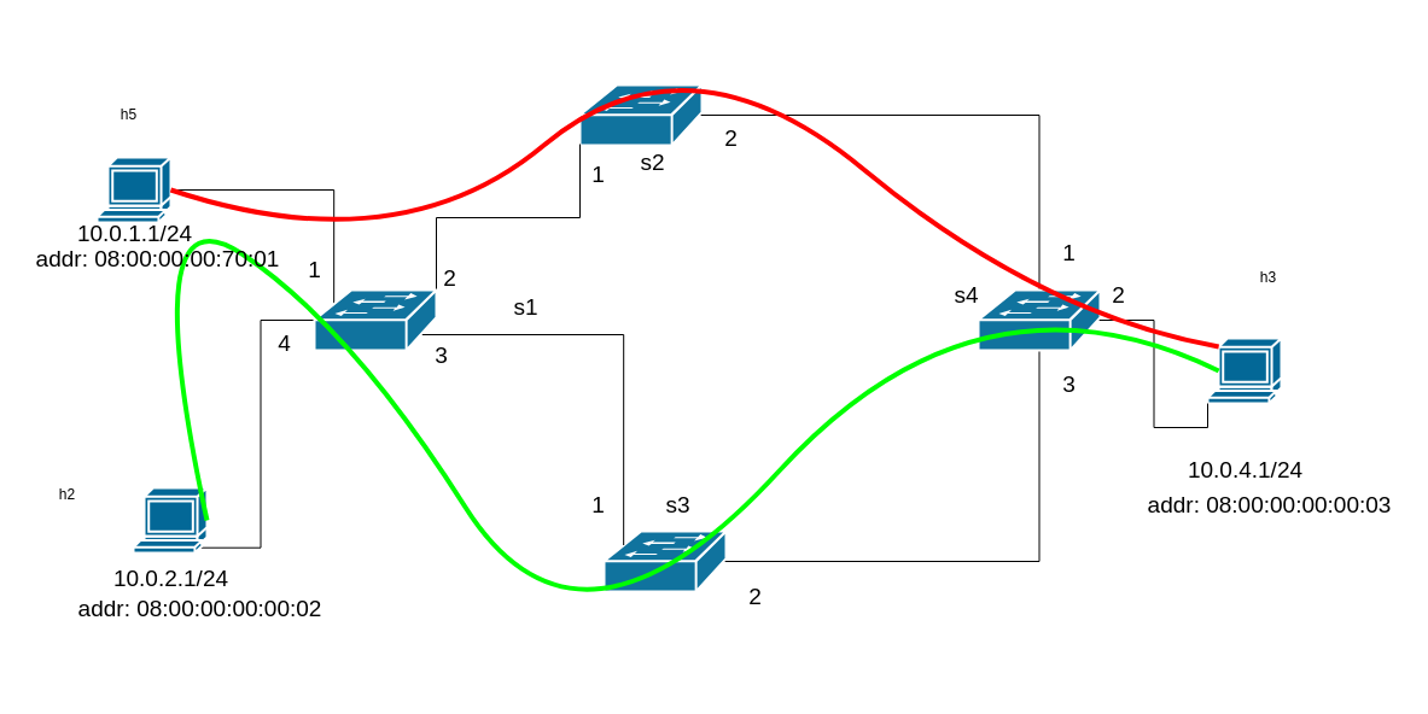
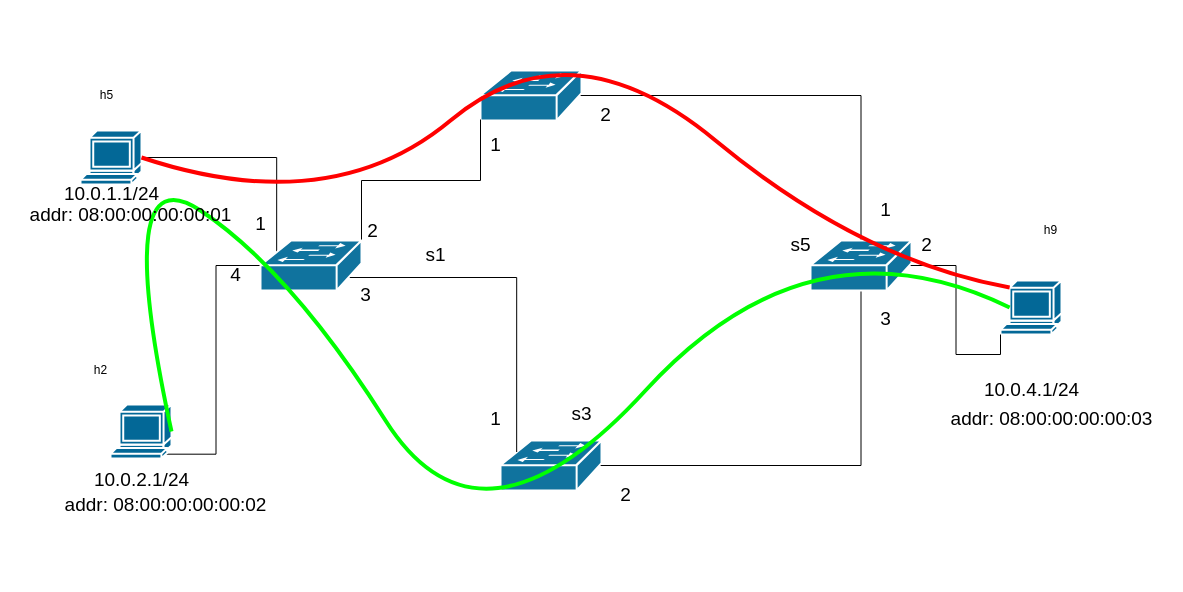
  <mxCell id="0" />
  <mxCell id="1" parent="0" />
  <mxCell id="2" style="edgeStyle=orthogonalEdgeStyle;rounded=0;orthogonalLoop=1;jettySize=auto;html=1;exitX=1;exitY=0.5;exitDx=0;exitDy=0;exitPerimeter=0;entryX=0.16;entryY=0.23;entryDx=0;entryDy=0;entryPerimeter=0;endArrow=none;endFill=0;" parent="1" source="3" target="13" edge="1"><mxGeometry relative="1" as="geometry" /></mxCell>
  <mxCell id="3" value="" style="shape=mxgraph.cisco.computers_and_peripherals.terminal;sketch=0;html=1;pointerEvents=1;dashed=0;fillColor=#036897;strokeColor=#ffffff;strokeWidth=2;verticalLabelPosition=bottom;verticalAlign=top;align=center;outlineConnect=0;" parent="1" vertex="1"><mxGeometry x="80" y="130" width="61" height="54" as="geometry" /></mxCell>
  <mxCell id="4" style="edgeStyle=orthogonalEdgeStyle;rounded=0;orthogonalLoop=1;jettySize=auto;html=1;exitX=0.91;exitY=0.92;exitDx=0;exitDy=0;exitPerimeter=0;entryX=0;entryY=0.5;entryDx=0;entryDy=0;entryPerimeter=0;endArrow=none;endFill=0;" parent="1" source="5" target="13" edge="1"><mxGeometry relative="1" as="geometry" /></mxCell>
  <mxCell id="5" value="" style="shape=mxgraph.cisco.computers_and_peripherals.terminal;sketch=0;html=1;pointerEvents=1;dashed=0;fillColor=#036897;strokeColor=#ffffff;strokeWidth=2;verticalLabelPosition=bottom;verticalAlign=top;align=center;outlineConnect=0;" parent="1" vertex="1"><mxGeometry x="110" y="404" width="61" height="54" as="geometry" /></mxCell>
  <mxCell id="6" value="" style="shape=mxgraph.cisco.computers_and_peripherals.terminal;sketch=0;html=1;pointerEvents=1;dashed=0;fillColor=#036897;strokeColor=#ffffff;strokeWidth=2;verticalLabelPosition=bottom;verticalAlign=top;align=center;outlineConnect=0;" parent="1" vertex="1"><mxGeometry x="1000" y="280" width="61" height="54" as="geometry" /></mxCell>
  <mxCell id="7" style="edgeStyle=orthogonalEdgeStyle;rounded=0;orthogonalLoop=1;jettySize=auto;html=1;exitX=0.98;exitY=0.5;exitDx=0;exitDy=0;exitPerimeter=0;entryX=0.5;entryY=0;entryDx=0;entryDy=0;entryPerimeter=0;endArrow=none;endFill=0;" parent="1" source="8" target="15" edge="1"><mxGeometry relative="1" as="geometry" /></mxCell>
  <mxCell id="8" value="" style="shape=mxgraph.cisco.switches.workgroup_switch;html=1;dashed=0;fillColor=#10739E;strokeColor=#ffffff;strokeWidth=2;verticalLabelPosition=bottom;verticalAlign=top;fontFamily=Helvetica;fontSize=36;fontColor=#FFB366" parent="1" vertex="1"><mxGeometry x="480" y="70" width="101" height="50" as="geometry" /></mxCell>
  <mxCell id="9" style="edgeStyle=orthogonalEdgeStyle;rounded=0;orthogonalLoop=1;jettySize=auto;html=1;exitX=0.98;exitY=0.5;exitDx=0;exitDy=0;exitPerimeter=0;endArrow=none;endFill=0;" parent="1" source="10" target="15" edge="1"><mxGeometry relative="1" as="geometry" /></mxCell>
  <mxCell id="10" value="" style="shape=mxgraph.cisco.switches.workgroup_switch;html=1;dashed=0;fillColor=#10739E;strokeColor=#ffffff;strokeWidth=2;verticalLabelPosition=bottom;verticalAlign=top;fontFamily=Helvetica;fontSize=36;fontColor=#FFB366" parent="1" vertex="1"><mxGeometry x="500" y="440" width="101" height="50" as="geometry" /></mxCell>
  <mxCell id="11" style="edgeStyle=orthogonalEdgeStyle;rounded=0;orthogonalLoop=1;jettySize=auto;html=1;exitX=1;exitY=0;exitDx=0;exitDy=0;exitPerimeter=0;entryX=0;entryY=0.98;entryDx=0;entryDy=0;entryPerimeter=0;endArrow=none;endFill=0;" parent="1" source="13" target="8" edge="1"><mxGeometry relative="1" as="geometry" /></mxCell>
  <mxCell id="12" style="edgeStyle=orthogonalEdgeStyle;rounded=0;orthogonalLoop=1;jettySize=auto;html=1;exitX=0.87;exitY=0.74;exitDx=0;exitDy=0;exitPerimeter=0;entryX=0.16;entryY=0.23;entryDx=0;entryDy=0;entryPerimeter=0;endArrow=none;endFill=0;" parent="1" source="13" target="10" edge="1"><mxGeometry relative="1" as="geometry" /></mxCell>
  <mxCell id="13" value="" style="shape=mxgraph.cisco.switches.workgroup_switch;html=1;dashed=0;fillColor=#10739E;strokeColor=#ffffff;strokeWidth=2;verticalLabelPosition=bottom;verticalAlign=top;fontFamily=Helvetica;fontSize=36;fontColor=#FFB366" parent="1" vertex="1"><mxGeometry x="260" y="240" width="101" height="50" as="geometry" /></mxCell>
  <mxCell id="14" style="edgeStyle=orthogonalEdgeStyle;rounded=0;orthogonalLoop=1;jettySize=auto;html=1;exitX=0.98;exitY=0.5;exitDx=0;exitDy=0;exitPerimeter=0;entryX=0;entryY=1;entryDx=0;entryDy=0;entryPerimeter=0;endArrow=none;endFill=0;" parent="1" source="15" target="6" edge="1"><mxGeometry relative="1" as="geometry" /></mxCell>
  <mxCell id="15" value="" style="shape=mxgraph.cisco.switches.workgroup_switch;html=1;dashed=0;fillColor=#10739E;strokeColor=#ffffff;strokeWidth=2;verticalLabelPosition=bottom;verticalAlign=top;fontFamily=Helvetica;fontSize=36;fontColor=#FFB366" parent="1" vertex="1"><mxGeometry x="810" y="240" width="101" height="50" as="geometry" /></mxCell>
  <mxCell id="16" value="10.0.1.1/24" style="text;html=1;align=center;verticalAlign=middle;resizable=0;points=[];autosize=1;strokeColor=none;fillColor=none;fontSize=19;" parent="1" vertex="1"><mxGeometry x="55.5" y="179" width="110" height="30" as="geometry" /></mxCell>
  <mxCell id="17" value="10.0.2.1/24" style="text;html=1;align=center;verticalAlign=middle;resizable=0;points=[];autosize=1;strokeColor=none;fillColor=none;fontSize=19;" parent="1" vertex="1"><mxGeometry x="86" y="465" width="110" height="30" as="geometry" /></mxCell>
  <mxCell id="18" value="10.0.4.1/24" style="text;html=1;align=center;verticalAlign=middle;resizable=0;points=[];autosize=1;strokeColor=none;fillColor=none;fontSize=19;" parent="1" vertex="1"><mxGeometry x="976" y="375" width="110" height="30" as="geometry" /></mxCell>
  <mxCell id="19" value="" style="curved=1;endArrow=none;html=1;rounded=0;fontSize=19;exitX=1;exitY=0.5;exitDx=0;exitDy=0;exitPerimeter=0;strokeColor=#00FF00;strokeWidth=4;entryX=0.15;entryY=0.5;entryDx=0;entryDy=0;entryPerimeter=0;endFill=0;" parent="1" source="5" target="6" edge="1"><mxGeometry width="50" height="50" relative="1" as="geometry"><mxPoint x="210" y="375" as="sourcePoint" /><mxPoint x="260" y="325" as="targetPoint" /><Array as="points"><mxPoint x="110" y="150" /><mxPoint x="290" y="270" /><mxPoint x="480" y="570" /><mxPoint x="810" y="210" /></Array></mxGeometry></mxCell>
  <mxCell id="20" value="" style="curved=1;endArrow=none;html=1;rounded=0;fontSize=19;strokeColor=#FF0000;strokeWidth=4;exitX=1;exitY=0.5;exitDx=0;exitDy=0;exitPerimeter=0;entryX=0.15;entryY=0.13;entryDx=0;entryDy=0;entryPerimeter=0;endFill=0;" parent="1" source="3" target="6" edge="1"><mxGeometry width="50" height="50" relative="1" as="geometry"><mxPoint x="530" y="330" as="sourcePoint" /><mxPoint x="580" y="280" as="targetPoint" /><Array as="points"><mxPoint x="330" y="220" /><mxPoint x="570" y="20" /><mxPoint x="860" y="260" /></Array></mxGeometry></mxCell>
  <mxCell id="21" value="s1" style="text;html=1;align=center;verticalAlign=middle;resizable=0;points=[];autosize=1;strokeColor=none;fillColor=none;fontSize=19;" parent="1" vertex="1"><mxGeometry x="415" y="240" width="40" height="30" as="geometry" /></mxCell>
- <mxCell id="22" value="s2" style="text;html=1;align=center;verticalAlign=middle;resizable=0;points=[];autosize=1;strokeColor=none;fillColor=none;fontSize=19;" parent="1" vertex="1"><mxGeometry x="520" y="120" width="40" height="30" as="geometry" /></mxCell>
- <mxCell id="23" value="s3" style="text;html=1;align=center;verticalAlign=middle;resizable=0;points=[];autosize=1;strokeColor=none;fillColor=none;fontSize=19;" parent="1" vertex="1"><mxGeometry x="541" y="404" width="40" height="30" as="geometry" /></mxCell>
- <mxCell id="24" value="s4" style="text;html=1;align=center;verticalAlign=middle;resizable=0;points=[];autosize=1;strokeColor=none;fillColor=none;fontSize=19;" parent="1" vertex="1"><mxGeometry x="780" y="230" width="40" height="30" as="geometry" /></mxCell>
+ <mxCell id="23" value="s3" style="text;html=1;align=center;verticalAlign=middle;resizable=0;points=[];autosize=1;strokeColor=none;fillColor=none;fontSize=19;" parent="1" vertex="1"><mxGeometry x="561" y="399" width="40" height="30" as="geometry" /></mxCell>
+ <mxCell id="24" value="s5" style="text;html=1;align=center;verticalAlign=middle;resizable=0;points=[];autosize=1;strokeColor=none;fillColor=none;fontSize=19;" parent="1" vertex="1"><mxGeometry x="780" y="230" width="40" height="30" as="geometry" /></mxCell>
  <mxCell id="25" value="1" style="text;html=1;align=center;verticalAlign=middle;resizable=0;points=[];autosize=1;strokeColor=none;fillColor=none;fontSize=19;" parent="1" vertex="1"><mxGeometry x="245" y="209" width="30" height="30" as="geometry" /></mxCell>
  <mxCell id="26" value="2" style="text;html=1;align=center;verticalAlign=middle;resizable=0;points=[];autosize=1;strokeColor=none;fillColor=none;fontSize=19;" parent="1" vertex="1"><mxGeometry x="357" y="216" width="30" height="30" as="geometry" /></mxCell>
  <mxCell id="27" value="3" style="text;html=1;align=center;verticalAlign=middle;resizable=0;points=[];autosize=1;strokeColor=none;fillColor=none;fontSize=19;" parent="1" vertex="1"><mxGeometry x="350" y="280" width="30" height="30" as="geometry" /></mxCell>
- <mxCell id="28" value="4" style="text;html=1;align=center;verticalAlign=middle;resizable=0;points=[];autosize=1;strokeColor=none;fillColor=none;fontSize=19;" parent="1" vertex="1"><mxGeometry x="220" y="270" width="30" height="30" as="geometry" /></mxCell>
+ <mxCell id="28" value="4" style="text;html=1;align=center;verticalAlign=middle;resizable=0;points=[];autosize=1;strokeColor=none;fillColor=none;fontSize=19;" parent="1" vertex="1"><mxGeometry x="220" y="260" width="30" height="30" as="geometry" /></mxCell>
  <mxCell id="29" value="1" style="text;html=1;align=center;verticalAlign=middle;resizable=0;points=[];autosize=1;strokeColor=none;fillColor=none;fontSize=19;" parent="1" vertex="1"><mxGeometry x="480" y="130" width="30" height="30" as="geometry" /></mxCell>
  <mxCell id="30" value="2" style="text;html=1;align=center;verticalAlign=middle;resizable=0;points=[];autosize=1;strokeColor=none;fillColor=none;fontSize=19;" parent="1" vertex="1"><mxGeometry x="590" y="100" width="30" height="30" as="geometry" /></mxCell>
  <mxCell id="31" value="1" style="text;html=1;align=center;verticalAlign=middle;resizable=0;points=[];autosize=1;strokeColor=none;fillColor=none;fontSize=19;" parent="1" vertex="1"><mxGeometry x="480" y="404" width="30" height="30" as="geometry" /></mxCell>
  <mxCell id="32" value="2" style="text;html=1;align=center;verticalAlign=middle;resizable=0;points=[];autosize=1;strokeColor=none;fillColor=none;fontSize=19;" parent="1" vertex="1"><mxGeometry x="610" y="480" width="30" height="30" as="geometry" /></mxCell>
  <mxCell id="33" value="1" style="text;html=1;align=center;verticalAlign=middle;resizable=0;points=[];autosize=1;strokeColor=none;fillColor=none;fontSize=19;" parent="1" vertex="1"><mxGeometry x="870" y="195" width="30" height="30" as="geometry" /></mxCell>
  <mxCell id="34" value="2" style="text;html=1;align=center;verticalAlign=middle;resizable=0;points=[];autosize=1;strokeColor=none;fillColor=none;fontSize=19;" parent="1" vertex="1"><mxGeometry x="911" y="230" width="30" height="30" as="geometry" /></mxCell>
  <mxCell id="35" value="3" style="text;html=1;align=center;verticalAlign=middle;resizable=0;points=[];autosize=1;strokeColor=none;fillColor=none;fontSize=19;" parent="1" vertex="1"><mxGeometry x="870" y="304" width="30" height="30" as="geometry" /></mxCell>
  <mxCell id="36" value="addr:&amp;nbsp;08:00:00:00:00:02" style="text;html=1;align=center;verticalAlign=middle;resizable=0;points=[];autosize=1;strokeColor=none;fillColor=none;fontSize=19;" parent="1" vertex="1"><mxGeometry x="55" y="490" width="220" height="30" as="geometry" /></mxCell>
- <mxCell id="37" value="addr:&amp;nbsp;08:00:00:00:70:01" style="text;html=1;align=center;verticalAlign=middle;resizable=0;points=[];autosize=1;strokeColor=none;fillColor=none;fontSize=19;" parent="1" vertex="1"><mxGeometry x="20" y="200" width="220" height="30" as="geometry" /></mxCell>
+ <mxCell id="37" value="addr:&amp;nbsp;08:00:00:00:00:01" style="text;html=1;align=center;verticalAlign=middle;resizable=0;points=[];autosize=1;strokeColor=none;fillColor=none;fontSize=19;" parent="1" vertex="1"><mxGeometry x="20" y="200" width="220" height="30" as="geometry" /></mxCell>
  <mxCell id="38" value="addr:&amp;nbsp;08:00:00:00:00:03" style="text;html=1;align=center;verticalAlign=middle;resizable=0;points=[];autosize=1;strokeColor=none;fillColor=none;fontSize=19;" parent="1" vertex="1"><mxGeometry x="941" y="404" width="220" height="30" as="geometry" /></mxCell>
  <mxCell id="39" value="h5" style="text;html=1;align=center;verticalAlign=middle;resizable=0;points=[];autosize=1;strokeColor=none;fillColor=none;hachureGap=4;" parent="1" vertex="1"><mxGeometry x="91" y="85" width="30" height="20" as="geometry" /></mxCell>
- <mxCell id="40" value="h2" style="text;html=1;align=center;verticalAlign=middle;resizable=0;points=[];autosize=1;strokeColor=none;fillColor=none;hachureGap=4;" parent="1" vertex="1"><mxGeometry x="40" y="400" width="30" height="20" as="geometry" /></mxCell>
- <mxCell id="41" value="h3" style="text;html=1;align=center;verticalAlign=middle;resizable=0;points=[];autosize=1;strokeColor=none;fillColor=none;hachureGap=4;" parent="1" vertex="1"><mxGeometry x="1035" y="220" width="30" height="20" as="geometry" /></mxCell>
+ <mxCell id="40" value="h2" style="text;html=1;align=center;verticalAlign=middle;resizable=0;points=[];autosize=1;strokeColor=none;fillColor=none;hachureGap=4;" parent="1" vertex="1"><mxGeometry x="85" y="360" width="30" height="20" as="geometry" /></mxCell>
+ <mxCell id="41" value="h9" style="text;html=1;align=center;verticalAlign=middle;resizable=0;points=[];autosize=1;strokeColor=none;fillColor=none;hachureGap=4;" parent="1" vertex="1"><mxGeometry x="1035" y="220" width="30" height="20" as="geometry" /></mxCell>
